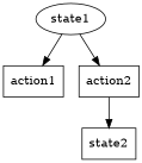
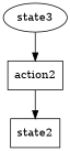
  digraph {
    node [shape=box]
-   n1 [label=state1 shape=ellipse]
-   n2 [label=action1]
+   n1 [label=state3 shape=ellipse]
    n3 [label=action2]
    n4 [label=state2]
-   n1 -> n2
    n1 -> n3
    n3 -> n4
  }
